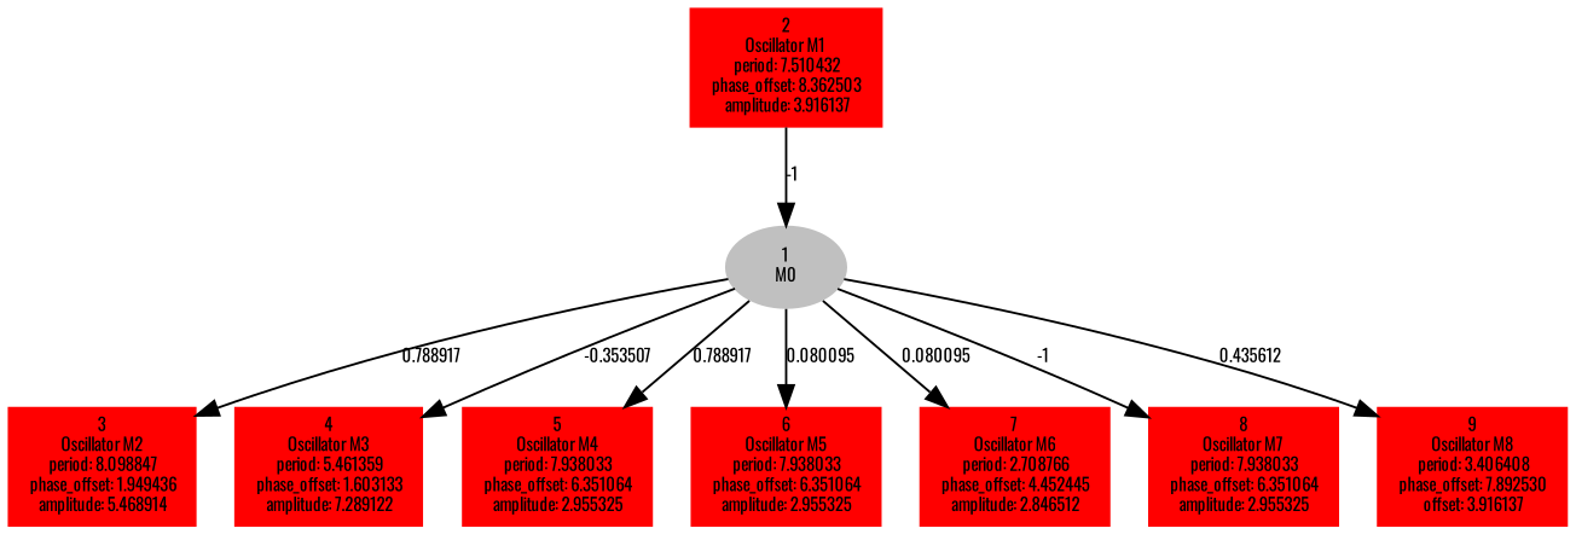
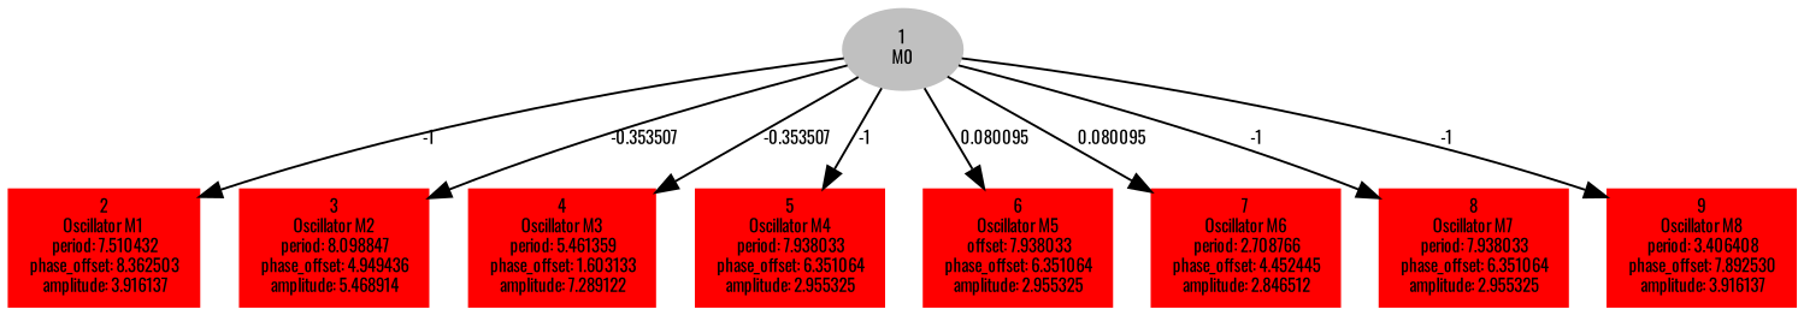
  digraph {
    fontname=Oswald
    forcelabels=true
    node [color=red fontname=Oswald fontsize=8 style=filled shape=box]
    edge [fontname=Oswald fontsize=8]
    n1 [color=grey label=<1<BR/>M0> shape=""]
    n2 [label=<2<BR />Oscillator M1<BR /> period: 7.510432<BR /> phase_offset: 8.362503<BR /> amplitude: 3.916137>]
-   n3 [label=<3<BR />Oscillator M2<BR /> period: 8.098847<BR /> phase_offset: 1.949436<BR /> amplitude: 5.468914>]
+   n3 [label=<3<BR />Oscillator M2<BR /> period: 8.098847<BR /> phase_offset: 4.949436<BR /> amplitude: 5.468914>]
    n4 [label=<4<BR />Oscillator M3<BR /> period: 5.461359<BR /> phase_offset: 1.603133<BR /> amplitude: 7.289122>]
    n5 [label=<5<BR />Oscillator M4<BR /> period: 7.938033<BR /> phase_offset: 6.351064<BR /> amplitude: 2.955325>]
-   n6 [label=<6<BR />Oscillator M5<BR /> period: 7.938033<BR /> phase_offset: 6.351064<BR /> amplitude: 2.955325>]
+   n6 [label=<6<BR />Oscillator M5<BR /> offset: 7.938033<BR /> phase_offset: 6.351064<BR /> amplitude: 2.955325>]
    n7 [label=<7<BR />Oscillator M6<BR /> period: 2.708766<BR /> phase_offset: 4.452445<BR /> amplitude: 2.846512>]
    n8 [label=<8<BR />Oscillator M7<BR /> period: 7.938033<BR /> phase_offset: 6.351064<BR /> amplitude: 2.955325>]
-   n9 [label=<9<BR />Oscillator M8<BR /> period: 3.406408<BR /> phase_offset: 7.892530<BR /> offset: 3.916137>]
-   n2 -> n1 [label="-1 "]
-   n1 -> n3 [label="0.788917 "]
+   n9 [label=<9<BR />Oscillator M8<BR /> period: 3.406408<BR /> phase_offset: 7.892530<BR /> amplitude: 3.916137>]
+   n1 -> n2 [label="-1 "]
+   n1 -> n3 [label="-0.353507 "]
    n1 -> n4 [label="-0.353507 "]
-   n1 -> n5 [label="0.788917 "]
+   n1 -> n5 [label="-1 "]
    n1 -> n6 [label="0.080095 "]
    n1 -> n7 [label="0.080095 "]
    n1 -> n8 [label="-1 "]
-   n1 -> n9 [label="0.435612 "]
+   n1 -> n9 [label="-1 "]
  }
